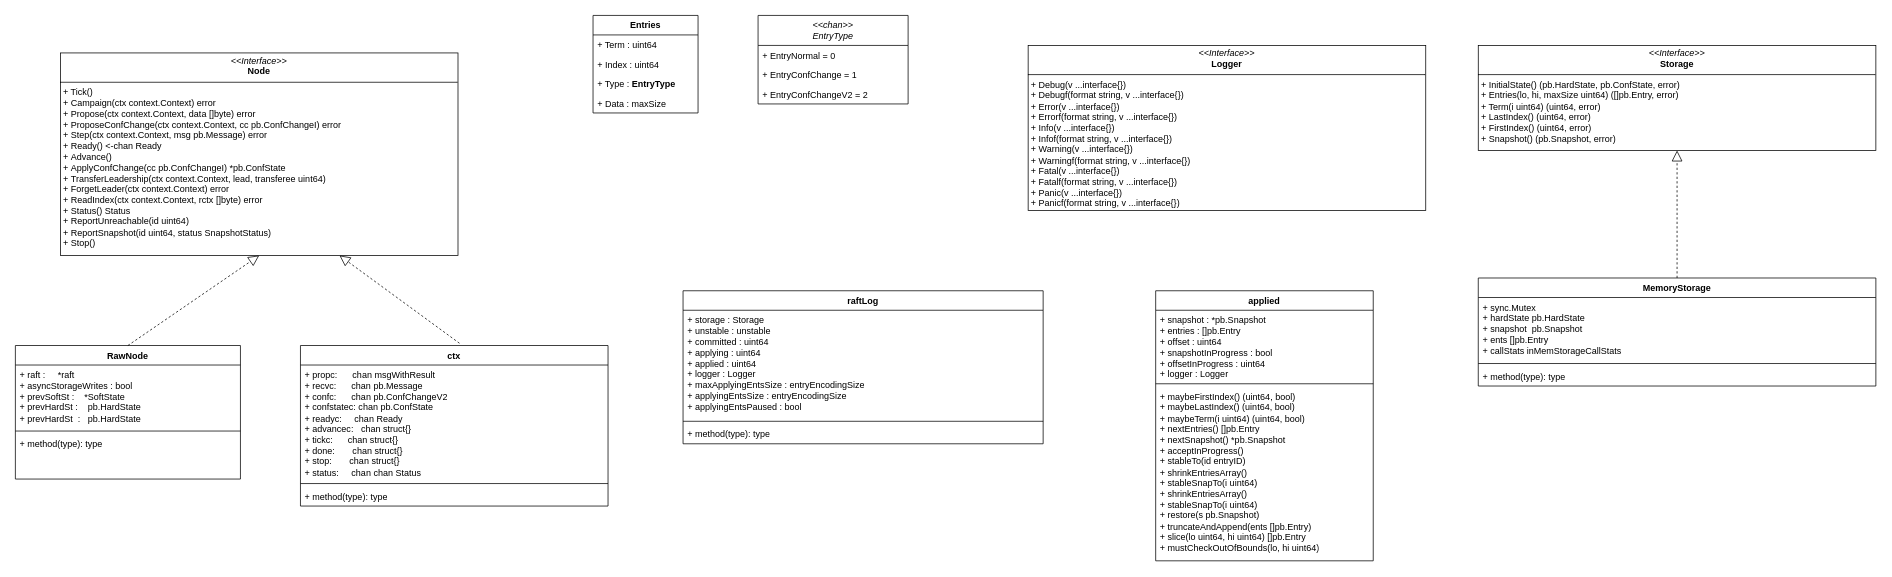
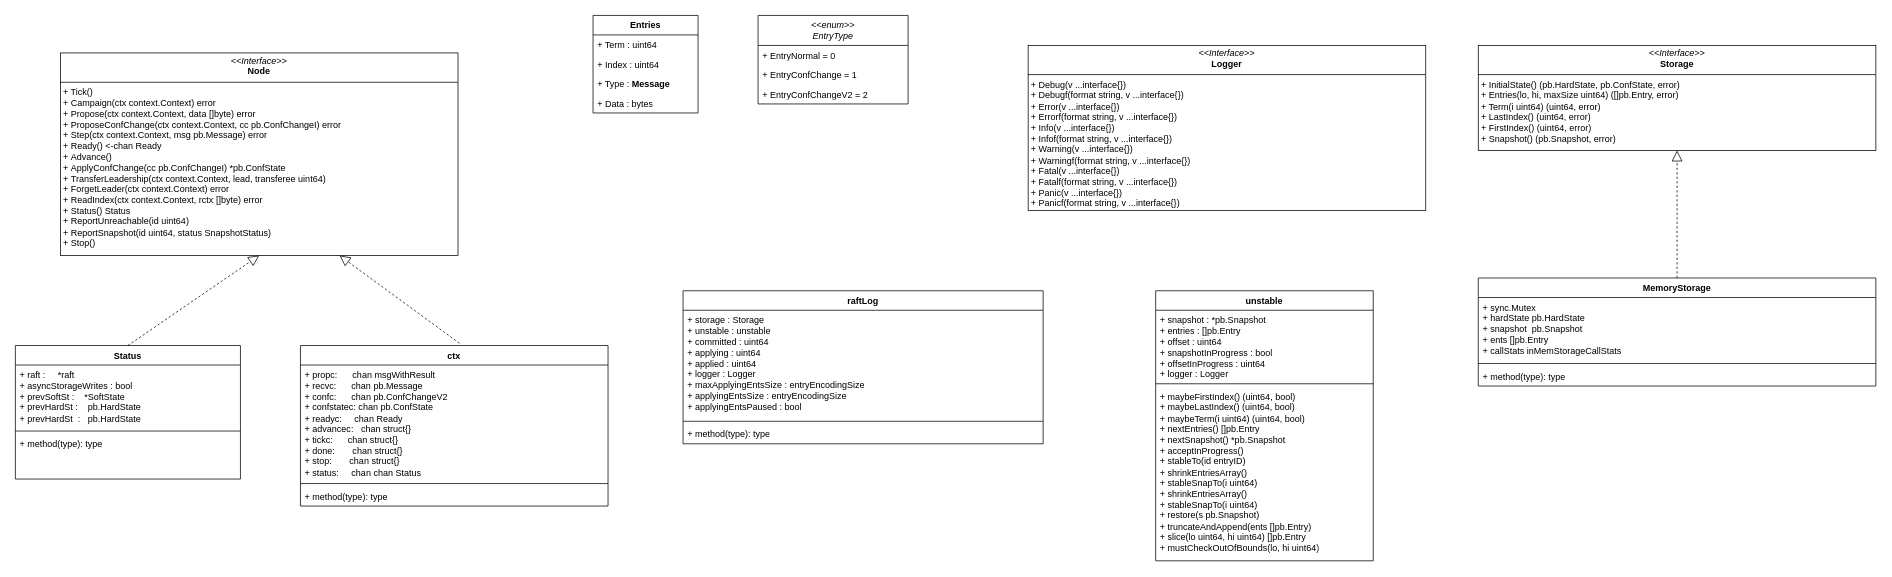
  <mxCell id="0" />
  <mxCell id="1" parent="0" />
  <mxCell id="2" value="&lt;p style=&quot;margin:0px;margin-top:4px;text-align:center;&quot;&gt;&lt;i&gt;&amp;lt;&amp;lt;Interface&amp;gt;&amp;gt;&lt;/i&gt;&lt;br&gt;&lt;b&gt;Node&lt;/b&gt;&lt;/p&gt;&lt;hr size=&quot;1&quot; style=&quot;border-style:solid;&quot;&gt;&lt;p style=&quot;margin:0px;margin-left:4px;&quot;&gt;&lt;/p&gt;&lt;p style=&quot;margin:0px;margin-left:4px;&quot;&gt;+ Tick()&lt;br&gt;+ Campaign(ctx context.Context) error&lt;/p&gt;&lt;p style=&quot;margin:0px;margin-left:4px;&quot;&gt;+&amp;nbsp;Propose(ctx context.Context, data []byte) error&lt;/p&gt;&lt;p style=&quot;margin:0px;margin-left:4px;&quot;&gt;+&amp;nbsp;ProposeConfChange(ctx context.Context, cc pb.ConfChangeI) error&lt;/p&gt;&lt;p style=&quot;margin:0px;margin-left:4px;&quot;&gt;+&amp;nbsp;Step(ctx context.Context, msg pb.Message) error&lt;/p&gt;&lt;p style=&quot;margin:0px;margin-left:4px;&quot;&gt;+&amp;nbsp;Ready() &amp;lt;-chan Ready&lt;/p&gt;&lt;p style=&quot;margin:0px;margin-left:4px;&quot;&gt;+&amp;nbsp;Advance()&lt;/p&gt;&lt;p style=&quot;margin:0px;margin-left:4px;&quot;&gt;+&amp;nbsp;ApplyConfChange(cc pb.ConfChangeI) *pb.ConfState&lt;/p&gt;&lt;p style=&quot;margin:0px;margin-left:4px;&quot;&gt;+&amp;nbsp;TransferLeadership(ctx context.Context, lead, transferee uint64)&lt;/p&gt;&lt;p style=&quot;margin:0px;margin-left:4px;&quot;&gt;+&amp;nbsp;ForgetLeader(ctx context.Context) error&lt;/p&gt;&lt;p style=&quot;margin:0px;margin-left:4px;&quot;&gt;+&amp;nbsp;ReadIndex(ctx context.Context, rctx []byte) error&lt;/p&gt;&lt;p style=&quot;margin:0px;margin-left:4px;&quot;&gt;+&amp;nbsp;Status() Status&lt;/p&gt;&lt;p style=&quot;margin:0px;margin-left:4px;&quot;&gt;+&amp;nbsp;ReportUnreachable(id uint64)&lt;/p&gt;&lt;p style=&quot;margin:0px;margin-left:4px;&quot;&gt;+&amp;nbsp;ReportSnapshot(id uint64, status SnapshotStatus)&lt;/p&gt;&lt;p style=&quot;margin:0px;margin-left:4px;&quot;&gt;+&amp;nbsp;Stop()&lt;/p&gt;" style="verticalAlign=top;align=left;overflow=fill;html=1;whiteSpace=wrap;" parent="1" vertex="1"><mxGeometry x="80" y="70" width="530" height="270" as="geometry" /></mxCell>
- <mxCell id="3" value="RawNode" style="swimlane;fontStyle=1;align=center;verticalAlign=top;childLayout=stackLayout;horizontal=1;startSize=26;horizontalStack=0;resizeParent=1;resizeParentMax=0;resizeLast=0;collapsible=1;marginBottom=0;whiteSpace=wrap;html=1;" parent="1" vertex="1"><mxGeometry x="20" y="460" width="300" height="178" as="geometry" /></mxCell>
+ <mxCell id="3" value="Status" style="swimlane;fontStyle=1;align=center;verticalAlign=top;childLayout=stackLayout;horizontal=1;startSize=26;horizontalStack=0;resizeParent=1;resizeParentMax=0;resizeLast=0;collapsible=1;marginBottom=0;whiteSpace=wrap;html=1;" parent="1" vertex="1"><mxGeometry x="20" y="460" width="300" height="178" as="geometry" /></mxCell>
  <mxCell id="4" value="+&amp;nbsp;raft :&amp;nbsp; &amp;nbsp; &amp;nbsp;*raft&lt;div&gt;+&amp;nbsp;asyncStorageWrites : bool&lt;/div&gt;&lt;div&gt;+&amp;nbsp;prevSoftSt :&amp;nbsp; &amp;nbsp; *SoftState&lt;/div&gt;&lt;div&gt;+&amp;nbsp;prevHardSt :&amp;nbsp; &amp;nbsp; pb.HardState&lt;/div&gt;&lt;div&gt;+&amp;nbsp;prevHardSt&amp;nbsp; :&amp;nbsp; &amp;nbsp;pb.HardState&lt;/div&gt;" style="text;strokeColor=none;fillColor=none;align=left;verticalAlign=top;spacingLeft=4;spacingRight=4;overflow=hidden;rotatable=0;points=[[0,0.5],[1,0.5]];portConstraint=eastwest;whiteSpace=wrap;html=1;" parent="3" vertex="1"><mxGeometry y="26" width="300" height="84" as="geometry" /></mxCell>
  <mxCell id="5" value="" style="line;strokeWidth=1;fillColor=none;align=left;verticalAlign=middle;spacingTop=-1;spacingLeft=3;spacingRight=3;rotatable=0;labelPosition=right;points=[];portConstraint=eastwest;strokeColor=inherit;" parent="3" vertex="1"><mxGeometry y="110" width="300" height="8" as="geometry" /></mxCell>
  <mxCell id="6" value="+ method(type): type" style="text;strokeColor=none;fillColor=none;align=left;verticalAlign=top;spacingLeft=4;spacingRight=4;overflow=hidden;rotatable=0;points=[[0,0.5],[1,0.5]];portConstraint=eastwest;whiteSpace=wrap;html=1;" parent="3" vertex="1"><mxGeometry y="118" width="300" height="60" as="geometry" /></mxCell>
  <mxCell id="7" value="" style="endArrow=block;dashed=1;endFill=0;endSize=12;html=1;rounded=0;exitX=0.5;exitY=0;exitDx=0;exitDy=0;entryX=0.5;entryY=1;entryDx=0;entryDy=0;" parent="1" source="3" target="2" edge="1"><mxGeometry width="160" relative="1" as="geometry"><mxPoint x="320" y="380" as="sourcePoint" /><mxPoint x="480" y="380" as="targetPoint" /></mxGeometry></mxCell>
  <mxCell id="8" value="ctx" style="swimlane;fontStyle=1;align=center;verticalAlign=top;childLayout=stackLayout;horizontal=1;startSize=26;horizontalStack=0;resizeParent=1;resizeParentMax=0;resizeLast=0;collapsible=1;marginBottom=0;whiteSpace=wrap;html=1;" parent="1" vertex="1"><mxGeometry x="400" y="460" width="410" height="214" as="geometry" /></mxCell>
  <mxCell id="9" value="+&amp;nbsp;&lt;span style=&quot;background-color: initial;&quot;&gt;propc:&amp;nbsp; &amp;nbsp; &amp;nbsp; chan msgWithResult&lt;/span&gt;&lt;div&gt;+ recvc:&amp;nbsp; &amp;nbsp; &amp;nbsp; chan pb.Message&lt;/div&gt;&lt;div&gt;+ confc:&amp;nbsp; &amp;nbsp; &amp;nbsp; chan pb.ConfChangeV2&lt;/div&gt;&lt;div&gt;+ confstatec: chan pb.ConfState&lt;/div&gt;&lt;div&gt;+ readyc:&amp;nbsp; &amp;nbsp; &amp;nbsp;chan Ready&lt;/div&gt;&lt;div&gt;+ advancec:&amp;nbsp; &amp;nbsp;chan struct{}&lt;/div&gt;&lt;div&gt;+ tickc:&amp;nbsp; &amp;nbsp; &amp;nbsp; chan struct{}&lt;/div&gt;&lt;div&gt;+ done:&amp;nbsp; &amp;nbsp; &amp;nbsp; &amp;nbsp;chan struct{}&lt;/div&gt;&lt;div&gt;+ stop:&amp;nbsp; &amp;nbsp; &amp;nbsp; &amp;nbsp;chan struct{}&lt;/div&gt;&lt;div&gt;+ status:&amp;nbsp; &amp;nbsp; &amp;nbsp;chan chan Status&lt;/div&gt;&lt;div&gt;&lt;br&gt;&lt;/div&gt;&lt;div&gt;+ rn: *RawNode&lt;/div&gt;" style="text;strokeColor=none;fillColor=none;align=left;verticalAlign=top;spacingLeft=4;spacingRight=4;overflow=hidden;rotatable=0;points=[[0,0.5],[1,0.5]];portConstraint=eastwest;whiteSpace=wrap;html=1;" parent="8" vertex="1"><mxGeometry y="26" width="410" height="154" as="geometry" /></mxCell>
  <mxCell id="10" value="" style="line;strokeWidth=1;fillColor=none;align=left;verticalAlign=middle;spacingTop=-1;spacingLeft=3;spacingRight=3;rotatable=0;labelPosition=right;points=[];portConstraint=eastwest;strokeColor=inherit;" parent="8" vertex="1"><mxGeometry y="180" width="410" height="8" as="geometry" /></mxCell>
  <mxCell id="11" value="+ method(type): type" style="text;strokeColor=none;fillColor=none;align=left;verticalAlign=top;spacingLeft=4;spacingRight=4;overflow=hidden;rotatable=0;points=[[0,0.5],[1,0.5]];portConstraint=eastwest;whiteSpace=wrap;html=1;" parent="8" vertex="1"><mxGeometry y="188" width="410" height="26" as="geometry" /></mxCell>
  <mxCell id="12" value="" style="endArrow=block;dashed=1;endFill=0;endSize=12;html=1;rounded=0;exitX=0.517;exitY=-0.014;exitDx=0;exitDy=0;exitPerimeter=0;entryX=0.702;entryY=1;entryDx=0;entryDy=0;entryPerimeter=0;" parent="1" source="8" target="2" edge="1"><mxGeometry width="160" relative="1" as="geometry"><mxPoint x="580" y="400" as="sourcePoint" /><mxPoint x="740" y="400" as="targetPoint" /></mxGeometry></mxCell>
- <mxCell id="13" value="applied" style="swimlane;fontStyle=1;align=center;verticalAlign=top;childLayout=stackLayout;horizontal=1;startSize=26;horizontalStack=0;resizeParent=1;resizeParentMax=0;resizeLast=0;collapsible=1;marginBottom=0;whiteSpace=wrap;html=1;" parent="1" vertex="1"><mxGeometry x="1540" y="387" width="290" height="360" as="geometry" /></mxCell>
+ <mxCell id="13" value="unstable" style="swimlane;fontStyle=1;align=center;verticalAlign=top;childLayout=stackLayout;horizontal=1;startSize=26;horizontalStack=0;resizeParent=1;resizeParentMax=0;resizeLast=0;collapsible=1;marginBottom=0;whiteSpace=wrap;html=1;" parent="1" vertex="1"><mxGeometry x="1540" y="387" width="290" height="360" as="geometry" /></mxCell>
  <mxCell id="14" value="&lt;div&gt;+ snapshot : *pb.Snapshot&lt;/div&gt;&lt;div&gt;+ entries : []pb.Entry&lt;/div&gt;&lt;div&gt;+ offset : uint64&lt;/div&gt;&lt;div&gt;+ snapshotInProgress : bool&lt;/div&gt;&lt;div&gt;+ offsetInProgress : uint64&lt;/div&gt;&lt;div&gt;+ logger : Logger&lt;/div&gt;" style="text;strokeColor=none;fillColor=none;align=left;verticalAlign=top;spacingLeft=4;spacingRight=4;overflow=hidden;rotatable=0;points=[[0,0.5],[1,0.5]];portConstraint=eastwest;whiteSpace=wrap;html=1;" parent="13" vertex="1"><mxGeometry y="26" width="290" height="94" as="geometry" /></mxCell>
  <mxCell id="15" value="" style="line;strokeWidth=1;fillColor=none;align=left;verticalAlign=middle;spacingTop=-1;spacingLeft=3;spacingRight=3;rotatable=0;labelPosition=right;points=[];portConstraint=eastwest;strokeColor=inherit;" parent="13" vertex="1"><mxGeometry y="120" width="290" height="8" as="geometry" /></mxCell>
  <mxCell id="16" value="+ maybeFirstIndex() (uint64, bool)&lt;div&gt;+&amp;nbsp;maybeLastIndex() (uint64, bool)&lt;/div&gt;&lt;div&gt;+&amp;nbsp;maybeTerm(i uint64) (uint64, bool)&lt;/div&gt;&lt;div&gt;+&amp;nbsp;nextEntries() []pb.Entry&lt;/div&gt;&lt;div&gt;+&amp;nbsp;nextSnapshot() *pb.Snapshot&lt;/div&gt;&lt;div&gt;+&amp;nbsp;acceptInProgress()&lt;/div&gt;&lt;div&gt;+&amp;nbsp;stableTo(id entryID)&lt;/div&gt;&lt;div&gt;+&amp;nbsp;shrinkEntriesArray()&lt;/div&gt;&lt;div&gt;+&amp;nbsp;stableSnapTo(i uint64)&lt;/div&gt;&lt;div&gt;+&amp;nbsp;shrinkEntriesArray()&lt;/div&gt;&lt;div&gt;+&amp;nbsp;stableSnapTo(i uint64)&lt;br&gt;+&amp;nbsp;restore(s pb.Snapshot)&lt;/div&gt;&lt;div&gt;+&amp;nbsp;truncateAndAppend(ents []pb.Entry)&lt;/div&gt;&lt;div&gt;+&amp;nbsp;slice(lo uint64, hi uint64) []pb.Entry&lt;/div&gt;&lt;div&gt;+&amp;nbsp;mustCheckOutOfBounds(lo, hi uint64)&lt;/div&gt;" style="text;strokeColor=none;fillColor=none;align=left;verticalAlign=top;spacingLeft=4;spacingRight=4;overflow=hidden;rotatable=0;points=[[0,0.5],[1,0.5]];portConstraint=eastwest;whiteSpace=wrap;html=1;" parent="13" vertex="1"><mxGeometry y="128" width="290" height="232" as="geometry" /></mxCell>
  <mxCell id="17" value="&lt;p style=&quot;margin:0px;margin-top:4px;text-align:center;&quot;&gt;&lt;i&gt;&amp;lt;&amp;lt;Interface&amp;gt;&amp;gt;&lt;/i&gt;&lt;br&gt;&lt;b&gt;Logger&lt;/b&gt;&lt;/p&gt;&lt;hr size=&quot;1&quot; style=&quot;border-style:solid;&quot;&gt;&lt;p style=&quot;margin:0px;margin-left:4px;&quot;&gt;&lt;/p&gt;&lt;p style=&quot;margin:0px;margin-left:4px;&quot;&gt;+ Debug(v ...interface{})&lt;/p&gt;&lt;p style=&quot;margin:0px;margin-left:4px;&quot;&gt;+ Debugf(format string, v ...interface{})&lt;/p&gt;&lt;p style=&quot;margin:0px;margin-left:4px;&quot;&gt;+ Error(v ...interface{})&lt;/p&gt;&lt;p style=&quot;margin:0px;margin-left:4px;&quot;&gt;+ Errorf(format string, v ...interface{})&lt;/p&gt;&lt;p style=&quot;margin:0px;margin-left:4px;&quot;&gt;+ Info(v ...interface{})&lt;/p&gt;&lt;p style=&quot;margin:0px;margin-left:4px;&quot;&gt;+ Infof(format string, v ...interface{})&lt;/p&gt;&lt;p style=&quot;margin:0px;margin-left:4px;&quot;&gt;+ Warning(v ...interface{})&lt;/p&gt;&lt;p style=&quot;margin:0px;margin-left:4px;&quot;&gt;+ Warningf(format string, v ...interface{})&lt;/p&gt;&lt;p style=&quot;margin:0px;margin-left:4px;&quot;&gt;+ Fatal(v ...interface{})&lt;/p&gt;&lt;p style=&quot;margin:0px;margin-left:4px;&quot;&gt;+ Fatalf(format string, v ...interface{})&lt;/p&gt;&lt;p style=&quot;margin:0px;margin-left:4px;&quot;&gt;+ Panic(v ...interface{})&lt;/p&gt;&lt;p style=&quot;margin:0px;margin-left:4px;&quot;&gt;+ Panicf(format string, v ...interface{})&lt;/p&gt;" style="verticalAlign=top;align=left;overflow=fill;html=1;whiteSpace=wrap;" parent="1" vertex="1"><mxGeometry x="1370" y="60" width="530" height="220" as="geometry" /></mxCell>
  <mxCell id="18" value="&lt;p style=&quot;margin:0px;margin-top:4px;text-align:center;&quot;&gt;&lt;i&gt;&amp;lt;&amp;lt;Interface&amp;gt;&amp;gt;&lt;/i&gt;&lt;br&gt;&lt;b&gt;Storage&lt;/b&gt;&lt;br&gt;&lt;/p&gt;&lt;hr size=&quot;1&quot; style=&quot;border-style:solid;&quot;&gt;&lt;p style=&quot;margin:0px;margin-left:4px;&quot;&gt;&lt;/p&gt;&lt;p style=&quot;margin:0px;margin-left:4px;&quot;&gt;+ InitialState() (pb.HardState, pb.ConfState, error)&lt;/p&gt;&lt;p style=&quot;margin:0px;margin-left:4px;&quot;&gt;+ Entries(lo, hi, maxSize uint64) ([]pb.Entry, error)&lt;/p&gt;&lt;p style=&quot;margin:0px;margin-left:4px;&quot;&gt;+ Term(i uint64) (uint64, error)&lt;/p&gt;&lt;p style=&quot;margin:0px;margin-left:4px;&quot;&gt;+ LastIndex() (uint64, error)&lt;/p&gt;&lt;p style=&quot;margin:0px;margin-left:4px;&quot;&gt;+ FirstIndex() (uint64, error)&lt;/p&gt;&lt;p style=&quot;margin:0px;margin-left:4px;&quot;&gt;+ Snapshot() (pb.Snapshot, error)&lt;/p&gt;" style="verticalAlign=top;align=left;overflow=fill;html=1;whiteSpace=wrap;" parent="1" vertex="1"><mxGeometry x="1970" y="60" width="530" height="140" as="geometry" /></mxCell>
  <mxCell id="19" value="MemoryStorage" style="swimlane;fontStyle=1;align=center;verticalAlign=top;childLayout=stackLayout;horizontal=1;startSize=26;horizontalStack=0;resizeParent=1;resizeParentMax=0;resizeLast=0;collapsible=1;marginBottom=0;whiteSpace=wrap;html=1;" parent="1" vertex="1"><mxGeometry x="1970" y="370" width="530" height="144" as="geometry" /></mxCell>
  <mxCell id="20" value="+ sync.Mutex&lt;div&gt;+&amp;nbsp;hardState pb.HardState&lt;/div&gt;&lt;div&gt;+&amp;nbsp;snapshot&amp;nbsp; pb.Snapshot&lt;/div&gt;&lt;div&gt;+&amp;nbsp;ents []pb.Entry&lt;/div&gt;&lt;div&gt;+&amp;nbsp;callStats inMemStorageCallStats&lt;/div&gt;" style="text;strokeColor=none;fillColor=none;align=left;verticalAlign=top;spacingLeft=4;spacingRight=4;overflow=hidden;rotatable=0;points=[[0,0.5],[1,0.5]];portConstraint=eastwest;whiteSpace=wrap;html=1;" parent="19" vertex="1"><mxGeometry y="26" width="530" height="84" as="geometry" /></mxCell>
  <mxCell id="21" value="" style="line;strokeWidth=1;fillColor=none;align=left;verticalAlign=middle;spacingTop=-1;spacingLeft=3;spacingRight=3;rotatable=0;labelPosition=right;points=[];portConstraint=eastwest;strokeColor=inherit;" parent="19" vertex="1"><mxGeometry y="110" width="530" height="8" as="geometry" /></mxCell>
  <mxCell id="22" value="+ method(type): type" style="text;strokeColor=none;fillColor=none;align=left;verticalAlign=top;spacingLeft=4;spacingRight=4;overflow=hidden;rotatable=0;points=[[0,0.5],[1,0.5]];portConstraint=eastwest;whiteSpace=wrap;html=1;" parent="19" vertex="1"><mxGeometry y="118" width="530" height="26" as="geometry" /></mxCell>
  <mxCell id="23" value="" style="endArrow=block;dashed=1;endFill=0;endSize=12;html=1;rounded=0;entryX=0.5;entryY=1;entryDx=0;entryDy=0;exitX=0.5;exitY=0;exitDx=0;exitDy=0;" parent="1" source="19" target="18" edge="1"><mxGeometry width="160" relative="1" as="geometry"><mxPoint x="2170" y="430" as="sourcePoint" /><mxPoint x="2330" y="430" as="targetPoint" /></mxGeometry></mxCell>
  <mxCell id="24" value="raftLog" style="swimlane;fontStyle=1;align=center;verticalAlign=top;childLayout=stackLayout;horizontal=1;startSize=26;horizontalStack=0;resizeParent=1;resizeParentMax=0;resizeLast=0;collapsible=1;marginBottom=0;whiteSpace=wrap;html=1;" parent="1" vertex="1"><mxGeometry x="910" y="387" width="480" height="204" as="geometry" /></mxCell>
  <mxCell id="25" value="&lt;div&gt;+ storage : Storage&lt;/div&gt;&lt;div&gt;+ unstable : unstable&lt;/div&gt;&lt;div&gt;+ committed : uint64&lt;/div&gt;&lt;div&gt;+ applying : uint64&lt;/div&gt;&lt;div&gt;+ applied : uint64&lt;/div&gt;&lt;div&gt;+ logger : Logger&lt;/div&gt;&lt;div&gt;+ maxApplyingEntsSize : entryEncodingSize&lt;/div&gt;&lt;div&gt;+ applyingEntsSize : entryEncodingSize&lt;/div&gt;&lt;div&gt;+ applyingEntsPaused : bool&lt;/div&gt;" style="text;strokeColor=none;fillColor=none;align=left;verticalAlign=top;spacingLeft=4;spacingRight=4;overflow=hidden;rotatable=0;points=[[0,0.5],[1,0.5]];portConstraint=eastwest;whiteSpace=wrap;html=1;" parent="24" vertex="1"><mxGeometry y="26" width="480" height="144" as="geometry" /></mxCell>
  <mxCell id="26" value="" style="line;strokeWidth=1;fillColor=none;align=left;verticalAlign=middle;spacingTop=-1;spacingLeft=3;spacingRight=3;rotatable=0;labelPosition=right;points=[];portConstraint=eastwest;strokeColor=inherit;" parent="24" vertex="1"><mxGeometry y="170" width="480" height="8" as="geometry" /></mxCell>
  <mxCell id="27" value="+ method(type): type" style="text;strokeColor=none;fillColor=none;align=left;verticalAlign=top;spacingLeft=4;spacingRight=4;overflow=hidden;rotatable=0;points=[[0,0.5],[1,0.5]];portConstraint=eastwest;whiteSpace=wrap;html=1;" parent="24" vertex="1"><mxGeometry y="178" width="480" height="26" as="geometry" /></mxCell>
- <mxCell id="28" value="&lt;i&gt;&amp;lt;&amp;lt;chan&amp;gt;&amp;gt;&lt;/i&gt;&lt;div&gt;&lt;i&gt;EntryType&lt;br&gt;&lt;/i&gt;&lt;/div&gt;" style="swimlane;fontStyle=0;childLayout=stackLayout;horizontal=1;startSize=40;fillColor=none;horizontalStack=0;resizeParent=1;resizeParentMax=0;resizeLast=0;collapsible=1;marginBottom=0;whiteSpace=wrap;html=1;" parent="1" vertex="1"><mxGeometry x="1010" y="20" width="200" height="118" as="geometry" /></mxCell>
+ <mxCell id="28" value="&lt;i&gt;&amp;lt;&amp;lt;enum&amp;gt;&amp;gt;&lt;/i&gt;&lt;div&gt;&lt;i&gt;EntryType&lt;br&gt;&lt;/i&gt;&lt;/div&gt;" style="swimlane;fontStyle=0;childLayout=stackLayout;horizontal=1;startSize=40;fillColor=none;horizontalStack=0;resizeParent=1;resizeParentMax=0;resizeLast=0;collapsible=1;marginBottom=0;whiteSpace=wrap;html=1;" parent="1" vertex="1"><mxGeometry x="1010" y="20" width="200" height="118" as="geometry" /></mxCell>
  <mxCell id="29" value="+ EntryNormal = 0" style="text;strokeColor=none;fillColor=none;align=left;verticalAlign=top;spacingLeft=4;spacingRight=4;overflow=hidden;rotatable=0;points=[[0,0.5],[1,0.5]];portConstraint=eastwest;whiteSpace=wrap;html=1;" parent="28" vertex="1"><mxGeometry y="40" width="200" height="26" as="geometry" /></mxCell>
  <mxCell id="30" value="+ EntryConfChange = 1" style="text;strokeColor=none;fillColor=none;align=left;verticalAlign=top;spacingLeft=4;spacingRight=4;overflow=hidden;rotatable=0;points=[[0,0.5],[1,0.5]];portConstraint=eastwest;whiteSpace=wrap;html=1;" parent="28" vertex="1"><mxGeometry y="66" width="200" height="26" as="geometry" /></mxCell>
  <mxCell id="31" value="&lt;div&gt;+ EntryConfChangeV2 = 2&lt;br&gt;&lt;/div&gt;" style="text;strokeColor=none;fillColor=none;align=left;verticalAlign=top;spacingLeft=4;spacingRight=4;overflow=hidden;rotatable=0;points=[[0,0.5],[1,0.5]];portConstraint=eastwest;whiteSpace=wrap;html=1;" parent="28" vertex="1"><mxGeometry y="92" width="200" height="26" as="geometry" /></mxCell>
  <mxCell id="32" value="&lt;b&gt;Entries&lt;/b&gt;" style="swimlane;fontStyle=0;childLayout=stackLayout;horizontal=1;startSize=26;fillColor=none;horizontalStack=0;resizeParent=1;resizeParentMax=0;resizeLast=0;collapsible=1;marginBottom=0;whiteSpace=wrap;html=1;movable=1;resizable=1;rotatable=1;deletable=1;editable=1;locked=0;connectable=1;" parent="1" vertex="1"><mxGeometry x="790" y="20" width="140" height="130" as="geometry" /></mxCell>
  <mxCell id="33" value="+ Term : uint64" style="text;strokeColor=none;fillColor=none;align=left;verticalAlign=top;spacingLeft=4;spacingRight=4;overflow=hidden;rotatable=0;points=[[0,0.5],[1,0.5]];portConstraint=eastwest;whiteSpace=wrap;html=1;" parent="32" vertex="1"><mxGeometry y="26" width="140" height="26" as="geometry" /></mxCell>
  <mxCell id="34" value="+ Index : uint64" style="text;strokeColor=none;fillColor=none;align=left;verticalAlign=top;spacingLeft=4;spacingRight=4;overflow=hidden;rotatable=0;points=[[0,0.5],[1,0.5]];portConstraint=eastwest;whiteSpace=wrap;html=1;" parent="32" vertex="1"><mxGeometry y="52" width="140" height="26" as="geometry" /></mxCell>
- <mxCell id="35" value="+ Type : &lt;b&gt;EntryType&lt;/b&gt;" style="text;strokeColor=none;fillColor=none;align=left;verticalAlign=top;spacingLeft=4;spacingRight=4;overflow=hidden;rotatable=0;points=[[0,0.5],[1,0.5]];portConstraint=eastwest;whiteSpace=wrap;html=1;" parent="32" vertex="1"><mxGeometry y="78" width="140" height="26" as="geometry" /></mxCell>
- <mxCell id="36" value="+&amp;nbsp;Data :&amp;nbsp;maxSize" style="text;strokeColor=none;fillColor=none;align=left;verticalAlign=top;spacingLeft=4;spacingRight=4;overflow=hidden;rotatable=0;points=[[0,0.5],[1,0.5]];portConstraint=eastwest;whiteSpace=wrap;html=1;" vertex="1" parent="32"><mxGeometry y="104" width="140" height="26" as="geometry" /></mxCell>
+ <mxCell id="35" value="+ Type : &lt;b&gt;Message&lt;/b&gt;" style="text;strokeColor=none;fillColor=none;align=left;verticalAlign=top;spacingLeft=4;spacingRight=4;overflow=hidden;rotatable=0;points=[[0,0.5],[1,0.5]];portConstraint=eastwest;whiteSpace=wrap;html=1;" parent="32" vertex="1"><mxGeometry y="78" width="140" height="26" as="geometry" /></mxCell>
+ <mxCell id="36" value="+&amp;nbsp;Data :&amp;nbsp;bytes" style="text;strokeColor=none;fillColor=none;align=left;verticalAlign=top;spacingLeft=4;spacingRight=4;overflow=hidden;rotatable=0;points=[[0,0.5],[1,0.5]];portConstraint=eastwest;whiteSpace=wrap;html=1;" vertex="1" parent="32"><mxGeometry y="104" width="140" height="26" as="geometry" /></mxCell>
